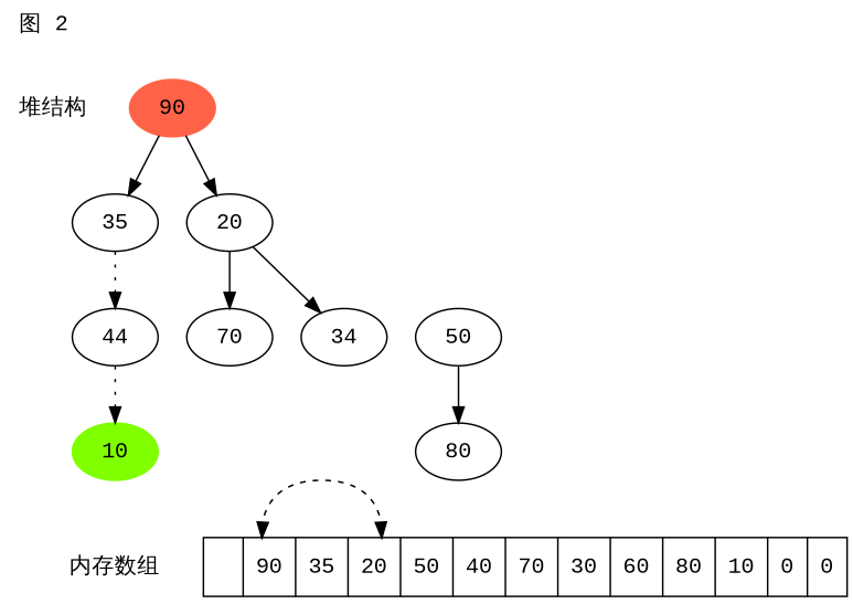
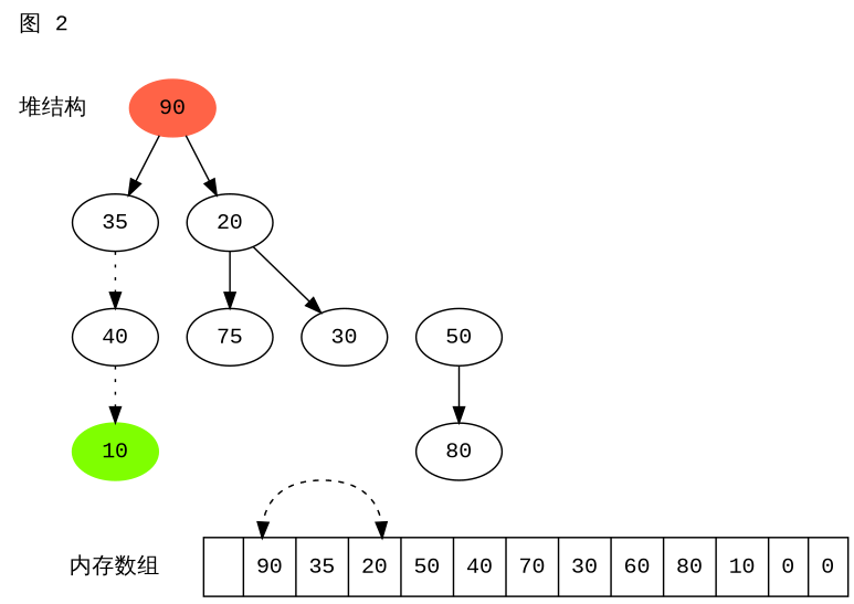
  digraph {
    fontname="Liberation Mono"
    label="图 2"
    labeljust=l
    labelloc=t
    node [fontname="Liberation Mono"]
    edge [fontname="Liberation Mono"]
    n1 [label="内存数组" shape=plaintext]
    n2 [label="| <f1> 90 | 35 | <f2> 20 | 50 | 40 | 70 | 30 | 60 | 80 | 10 | 0 | 0 " shape=record]
    n3 [label="堆结构" shape=plaintext]
    n4 [color=tomato label=90 style=filled]
    n5 [label=35]
    n6 [label=20]
-   n7 [label=44]
-   n8 [label=70]
-   n9 [label=34]
+   n7 [label=40]
+   n8 [label=75]
+   n9 [label=30]
    n10 [label=50]
    n11 [label=80]
    n12 [color=chartreuse label=10 style=filled]
    subgraph sub_1 {
      rank=sink
      n1
      n2
    }
    n2 -> n2 [headport=f2 style=dotted tailport=f1]
    n2 -> n2 [headport=f1 style=dotted tailport=f2]
    n4 -> n5
    n4 -> n6
    n5 -> n7 [style=dotted]
    n6 -> n8
    n6 -> n9
    n7 -> n12 [style=dotted]
    n10 -> n11
  }
